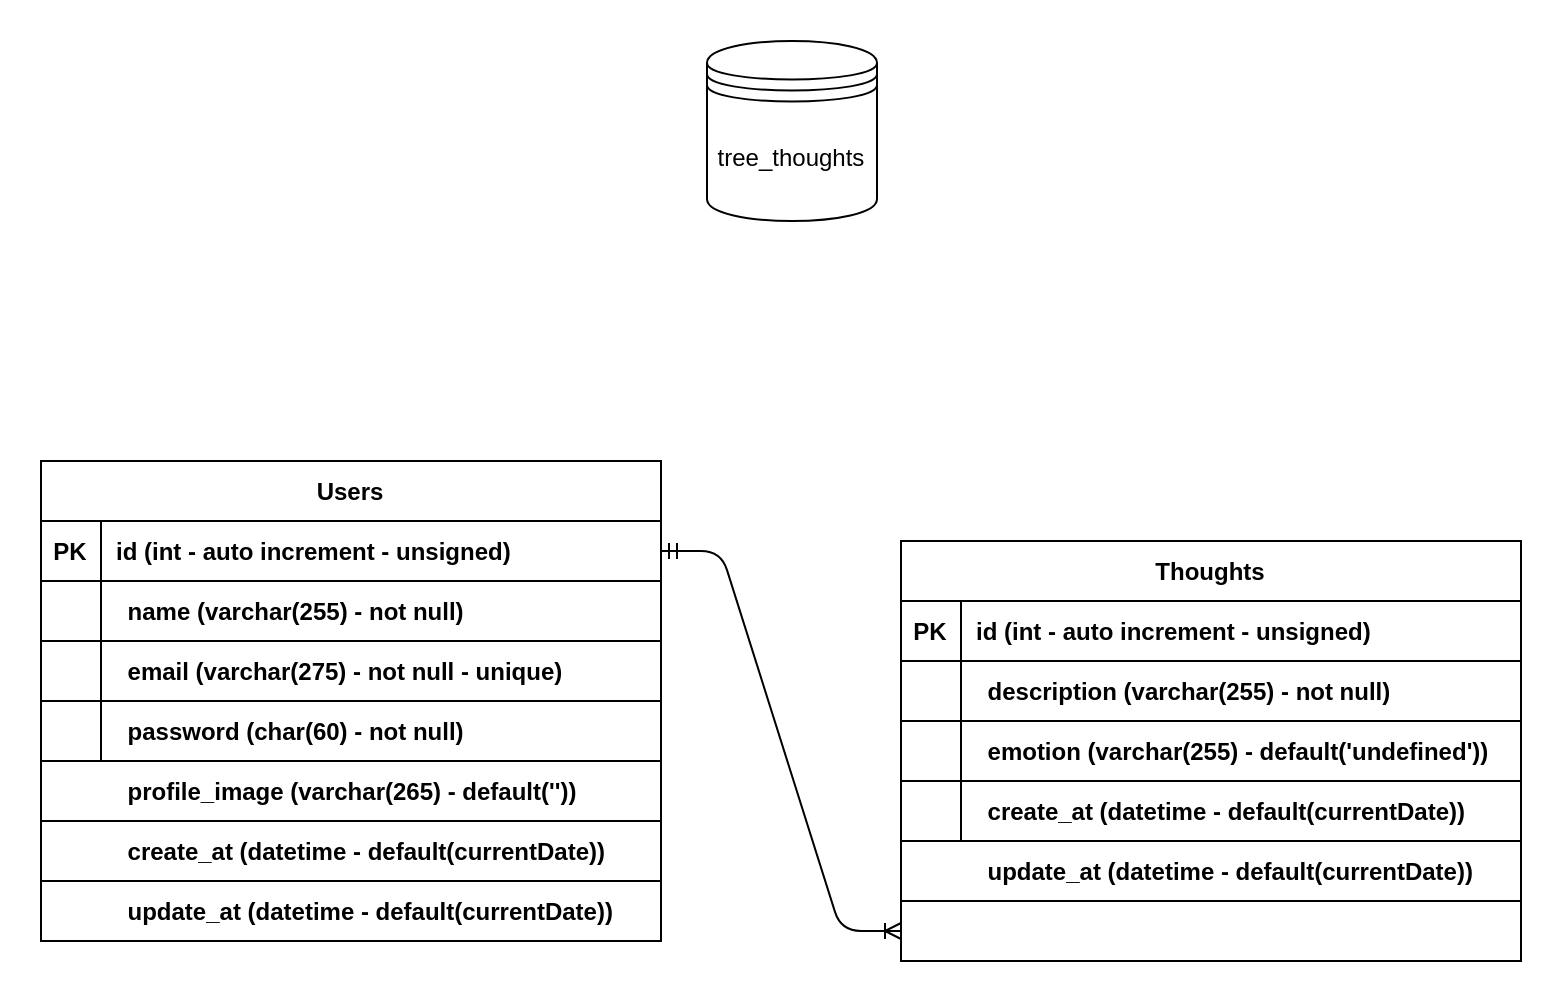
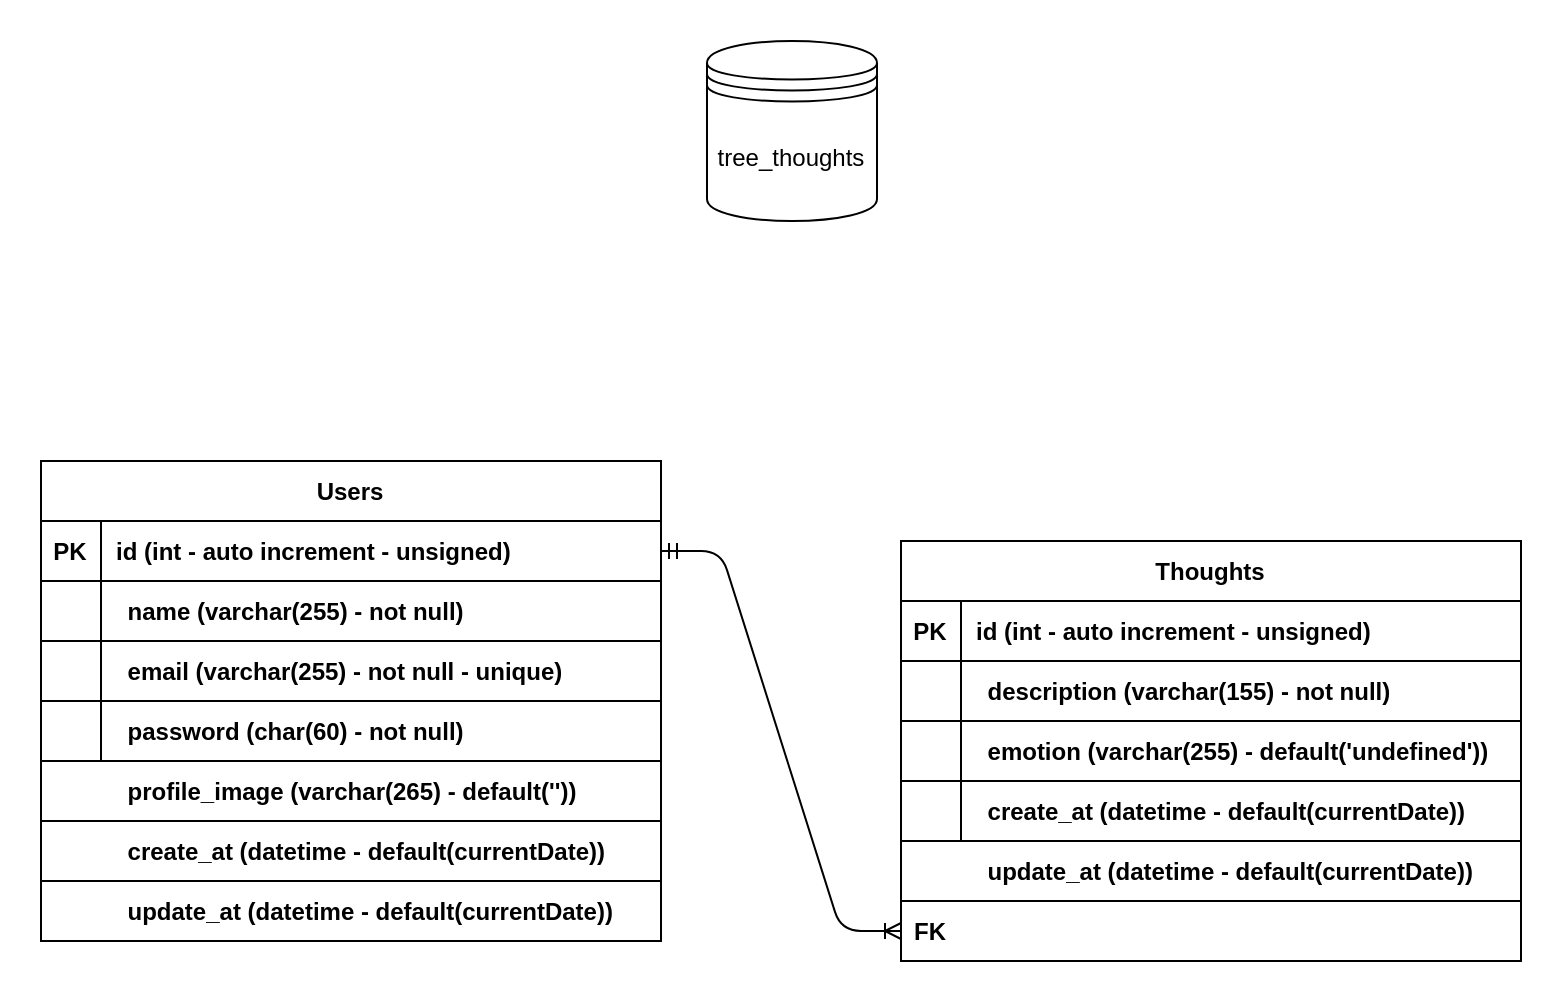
  <mxCell id="0" />
  <mxCell id="1" parent="0" />
  <mxCell id="2" value="tree_thoughts" style="shape=datastore;whiteSpace=wrap;html=1;" parent="1" vertex="1"><mxGeometry x="353" y="20" width="85" height="90" as="geometry" /></mxCell>
  <mxCell id="3" value="Users" style="shape=table;startSize=30;container=1;collapsible=1;childLayout=tableLayout;fixedRows=1;rowLines=0;fontStyle=1;align=center;resizeLast=1;" parent="1" vertex="1"><mxGeometry x="20" y="230" width="310" height="240" as="geometry" /></mxCell>
  <mxCell id="4" value="" style="shape=partialRectangle;collapsible=0;dropTarget=0;pointerEvents=0;fillColor=none;top=0;left=0;bottom=1;right=0;points=[[0,0.5],[1,0.5]];portConstraint=eastwest;" parent="3" vertex="1"><mxGeometry y="30" width="310" height="30" as="geometry" /></mxCell>
  <mxCell id="5" value="PK" style="shape=partialRectangle;connectable=0;fillColor=none;top=0;left=0;bottom=0;right=0;fontStyle=1;overflow=hidden;" parent="4" vertex="1"><mxGeometry width="30" height="30" as="geometry" /></mxCell>
  <mxCell id="6" value="id (int - auto increment - unsigned)" style="shape=partialRectangle;connectable=0;fillColor=none;top=0;left=0;bottom=0;right=0;align=left;spacingLeft=6;fontStyle=1;overflow=hidden;" parent="4" vertex="1"><mxGeometry x="30" width="280" height="30" as="geometry" /></mxCell>
  <mxCell id="7" value="" style="shape=partialRectangle;collapsible=0;dropTarget=0;pointerEvents=0;fillColor=none;top=0;left=0;bottom=0;right=0;points=[[0,0.5],[1,0.5]];portConstraint=eastwest;" parent="3" vertex="1"><mxGeometry y="60" width="310" height="30" as="geometry" /></mxCell>
  <mxCell id="8" value="" style="shape=partialRectangle;connectable=0;fillColor=none;top=0;left=0;bottom=0;right=0;editable=1;overflow=hidden;" parent="7" vertex="1"><mxGeometry width="30" height="30" as="geometry" /></mxCell>
  <mxCell id="9" value="" style="shape=partialRectangle;connectable=0;fillColor=none;top=0;left=0;bottom=0;right=0;align=left;spacingLeft=6;overflow=hidden;" parent="7" vertex="1"><mxGeometry x="30" width="280" height="30" as="geometry" /></mxCell>
  <mxCell id="10" value="" style="shape=partialRectangle;collapsible=0;dropTarget=0;pointerEvents=0;fillColor=none;top=0;left=0;bottom=0;right=0;points=[[0,0.5],[1,0.5]];portConstraint=eastwest;" parent="3" vertex="1"><mxGeometry y="90" width="310" height="30" as="geometry" /></mxCell>
  <mxCell id="11" value="" style="shape=partialRectangle;connectable=0;fillColor=none;top=0;left=0;bottom=0;right=0;editable=1;overflow=hidden;" parent="10" vertex="1"><mxGeometry width="30" height="30" as="geometry" /></mxCell>
  <mxCell id="12" value="" style="shape=partialRectangle;connectable=0;fillColor=none;top=0;left=0;bottom=0;right=0;align=left;spacingLeft=6;overflow=hidden;" parent="10" vertex="1"><mxGeometry x="30" width="280" height="30" as="geometry" /></mxCell>
  <mxCell id="13" value="" style="shape=partialRectangle;collapsible=0;dropTarget=0;pointerEvents=0;fillColor=none;top=0;left=0;bottom=0;right=0;points=[[0,0.5],[1,0.5]];portConstraint=eastwest;" parent="3" vertex="1"><mxGeometry y="120" width="310" height="30" as="geometry" /></mxCell>
  <mxCell id="14" value="" style="shape=partialRectangle;connectable=0;fillColor=none;top=0;left=0;bottom=0;right=0;editable=1;overflow=hidden;" parent="13" vertex="1"><mxGeometry width="30" height="30" as="geometry" /></mxCell>
  <mxCell id="15" value="" style="shape=partialRectangle;connectable=0;fillColor=none;top=0;left=0;bottom=0;right=0;align=left;spacingLeft=6;overflow=hidden;" parent="13" vertex="1"><mxGeometry x="30" width="280" height="30" as="geometry" /></mxCell>
  <mxCell id="16" value="" style="shape=partialRectangle;collapsible=0;dropTarget=0;pointerEvents=0;fillColor=none;top=0;left=0;bottom=1;right=0;points=[[0,0.5],[1,0.5]];portConstraint=eastwest;" parent="1" vertex="1"><mxGeometry x="20" y="290" width="310" height="30" as="geometry" /></mxCell>
  <mxCell id="17" value="" style="shape=partialRectangle;connectable=0;fillColor=none;top=0;left=0;bottom=0;right=0;fontStyle=1;overflow=hidden;" parent="16" vertex="1"><mxGeometry width="51.667" height="30" as="geometry" /></mxCell>
  <mxCell id="18" value="name (varchar(255) - not null)" style="shape=partialRectangle;connectable=0;fillColor=none;top=0;left=0;bottom=0;right=0;align=left;spacingLeft=6;fontStyle=1;overflow=hidden;" parent="16" vertex="1"><mxGeometry x="35.769" width="274.231" height="30" as="geometry" /></mxCell>
  <mxCell id="19" value="" style="shape=partialRectangle;collapsible=0;dropTarget=0;pointerEvents=0;fillColor=none;top=0;left=0;bottom=1;right=0;points=[[0,0.5],[1,0.5]];portConstraint=eastwest;" parent="1" vertex="1"><mxGeometry x="20" y="320" width="310" height="30" as="geometry" /></mxCell>
  <mxCell id="20" value="" style="shape=partialRectangle;connectable=0;fillColor=none;top=0;left=0;bottom=0;right=0;fontStyle=1;overflow=hidden;" parent="19" vertex="1"><mxGeometry width="51.667" height="30" as="geometry" /></mxCell>
- <mxCell id="21" value="email (varchar(275) - not null - unique)" style="shape=partialRectangle;connectable=0;fillColor=none;top=0;left=0;bottom=0;right=0;align=left;spacingLeft=6;fontStyle=1;overflow=hidden;" parent="19" vertex="1"><mxGeometry x="35.769" width="274.231" height="30" as="geometry" /></mxCell>
+ <mxCell id="21" value="email (varchar(255) - not null - unique)" style="shape=partialRectangle;connectable=0;fillColor=none;top=0;left=0;bottom=0;right=0;align=left;spacingLeft=6;fontStyle=1;overflow=hidden;" parent="19" vertex="1"><mxGeometry x="35.769" width="274.231" height="30" as="geometry" /></mxCell>
  <mxCell id="22" value="" style="shape=partialRectangle;collapsible=0;dropTarget=0;pointerEvents=0;fillColor=none;top=0;left=0;bottom=1;right=0;points=[[0,0.5],[1,0.5]];portConstraint=eastwest;" parent="1" vertex="1"><mxGeometry x="20" y="350" width="310" height="30" as="geometry" /></mxCell>
  <mxCell id="23" value="" style="shape=partialRectangle;connectable=0;fillColor=none;top=0;left=0;bottom=0;right=0;fontStyle=1;overflow=hidden;" parent="22" vertex="1"><mxGeometry width="51.667" height="30" as="geometry" /></mxCell>
  <mxCell id="24" value="password (char(60) - not null)" style="shape=partialRectangle;connectable=0;fillColor=none;top=0;left=0;bottom=0;right=0;align=left;spacingLeft=6;fontStyle=1;overflow=hidden;" parent="22" vertex="1"><mxGeometry x="35.769" width="274.231" height="30" as="geometry" /></mxCell>
  <mxCell id="25" value="" style="shape=partialRectangle;collapsible=0;dropTarget=0;pointerEvents=0;fillColor=none;top=0;left=0;bottom=1;right=0;points=[[0,0.5],[1,0.5]];portConstraint=eastwest;" parent="1" vertex="1"><mxGeometry x="20" y="380" width="310" height="30" as="geometry" /></mxCell>
  <mxCell id="26" value="" style="shape=partialRectangle;connectable=0;fillColor=none;top=0;left=0;bottom=0;right=0;fontStyle=1;overflow=hidden;" parent="25" vertex="1"><mxGeometry width="51.667" height="30" as="geometry" /></mxCell>
  <mxCell id="27" value="profile_image (varchar(265) - default(''))" style="shape=partialRectangle;connectable=0;fillColor=none;top=0;left=0;bottom=0;right=0;align=left;spacingLeft=6;fontStyle=1;overflow=hidden;" parent="25" vertex="1"><mxGeometry x="35.769" width="274.231" height="30" as="geometry" /></mxCell>
  <mxCell id="28" value="Thoughts" style="shape=table;startSize=30;container=1;collapsible=1;childLayout=tableLayout;fixedRows=1;rowLines=0;fontStyle=1;align=center;resizeLast=1;" parent="1" vertex="1"><mxGeometry x="450" y="270" width="310" height="210" as="geometry" /></mxCell>
  <mxCell id="29" value="" style="shape=partialRectangle;collapsible=0;dropTarget=0;pointerEvents=0;fillColor=none;top=0;left=0;bottom=1;right=0;points=[[0,0.5],[1,0.5]];portConstraint=eastwest;" parent="28" vertex="1"><mxGeometry y="30" width="310" height="30" as="geometry" /></mxCell>
  <mxCell id="30" value="PK" style="shape=partialRectangle;connectable=0;fillColor=none;top=0;left=0;bottom=0;right=0;fontStyle=1;overflow=hidden;" parent="29" vertex="1"><mxGeometry width="30" height="30" as="geometry" /></mxCell>
  <mxCell id="31" value="id (int - auto increment - unsigned)" style="shape=partialRectangle;connectable=0;fillColor=none;top=0;left=0;bottom=0;right=0;align=left;spacingLeft=6;fontStyle=1;overflow=hidden;" parent="29" vertex="1"><mxGeometry x="30" width="280" height="30" as="geometry" /></mxCell>
  <mxCell id="32" value="" style="shape=partialRectangle;collapsible=0;dropTarget=0;pointerEvents=0;fillColor=none;top=0;left=0;bottom=0;right=0;points=[[0,0.5],[1,0.5]];portConstraint=eastwest;" parent="28" vertex="1"><mxGeometry y="60" width="310" height="30" as="geometry" /></mxCell>
  <mxCell id="33" value="" style="shape=partialRectangle;connectable=0;fillColor=none;top=0;left=0;bottom=0;right=0;editable=1;overflow=hidden;" parent="32" vertex="1"><mxGeometry width="30" height="30" as="geometry" /></mxCell>
  <mxCell id="34" value="" style="shape=partialRectangle;connectable=0;fillColor=none;top=0;left=0;bottom=0;right=0;align=left;spacingLeft=6;overflow=hidden;" parent="32" vertex="1"><mxGeometry x="30" width="280" height="30" as="geometry" /></mxCell>
  <mxCell id="35" value="" style="shape=partialRectangle;collapsible=0;dropTarget=0;pointerEvents=0;fillColor=none;top=0;left=0;bottom=0;right=0;points=[[0,0.5],[1,0.5]];portConstraint=eastwest;" parent="28" vertex="1"><mxGeometry y="90" width="310" height="30" as="geometry" /></mxCell>
  <mxCell id="36" value="" style="shape=partialRectangle;connectable=0;fillColor=none;top=0;left=0;bottom=0;right=0;editable=1;overflow=hidden;" parent="35" vertex="1"><mxGeometry width="30" height="30" as="geometry" /></mxCell>
  <mxCell id="37" value="" style="shape=partialRectangle;connectable=0;fillColor=none;top=0;left=0;bottom=0;right=0;align=left;spacingLeft=6;overflow=hidden;" parent="35" vertex="1"><mxGeometry x="30" width="280" height="30" as="geometry" /></mxCell>
  <mxCell id="38" value="" style="shape=partialRectangle;collapsible=0;dropTarget=0;pointerEvents=0;fillColor=none;top=0;left=0;bottom=0;right=0;points=[[0,0.5],[1,0.5]];portConstraint=eastwest;" parent="28" vertex="1"><mxGeometry y="120" width="310" height="30" as="geometry" /></mxCell>
  <mxCell id="39" value="" style="shape=partialRectangle;connectable=0;fillColor=none;top=0;left=0;bottom=0;right=0;editable=1;overflow=hidden;" parent="38" vertex="1"><mxGeometry width="30" height="30" as="geometry" /></mxCell>
  <mxCell id="40" value="" style="shape=partialRectangle;connectable=0;fillColor=none;top=0;left=0;bottom=0;right=0;align=left;spacingLeft=6;overflow=hidden;" parent="38" vertex="1"><mxGeometry x="30" width="280" height="30" as="geometry" /></mxCell>
  <mxCell id="41" value="" style="shape=partialRectangle;collapsible=0;dropTarget=0;pointerEvents=0;fillColor=none;top=0;left=0;bottom=1;right=0;points=[[0,0.5],[1,0.5]];portConstraint=eastwest;" parent="1" vertex="1"><mxGeometry x="450" y="330" width="310" height="30" as="geometry" /></mxCell>
  <mxCell id="42" value="" style="shape=partialRectangle;connectable=0;fillColor=none;top=0;left=0;bottom=0;right=0;fontStyle=1;overflow=hidden;" parent="41" vertex="1"><mxGeometry width="51.667" height="30" as="geometry" /></mxCell>
- <mxCell id="43" value="description (varchar(255) - not null)" style="shape=partialRectangle;connectable=0;fillColor=none;top=0;left=0;bottom=0;right=0;align=left;spacingLeft=6;fontStyle=1;overflow=hidden;" parent="41" vertex="1"><mxGeometry x="35.769" width="274.231" height="30" as="geometry" /></mxCell>
+ <mxCell id="43" value="description (varchar(155) - not null)" style="shape=partialRectangle;connectable=0;fillColor=none;top=0;left=0;bottom=0;right=0;align=left;spacingLeft=6;fontStyle=1;overflow=hidden;" parent="41" vertex="1"><mxGeometry x="35.769" width="274.231" height="30" as="geometry" /></mxCell>
  <mxCell id="44" value="" style="shape=partialRectangle;collapsible=0;dropTarget=0;pointerEvents=0;fillColor=none;top=0;left=0;bottom=1;right=0;points=[[0,0.5],[1,0.5]];portConstraint=eastwest;" parent="1" vertex="1"><mxGeometry x="450" y="390" width="310" height="30" as="geometry" /></mxCell>
  <mxCell id="45" value="" style="shape=partialRectangle;connectable=0;fillColor=none;top=0;left=0;bottom=0;right=0;fontStyle=1;overflow=hidden;" parent="44" vertex="1"><mxGeometry width="51.667" height="30" as="geometry" /></mxCell>
  <mxCell id="46" value="create_at (datetime - default(currentDate))" style="shape=partialRectangle;connectable=0;fillColor=none;top=0;left=0;bottom=0;right=0;align=left;spacingLeft=6;fontStyle=1;overflow=hidden;" parent="44" vertex="1"><mxGeometry x="35.769" width="274.231" height="30" as="geometry" /></mxCell>
  <mxCell id="47" value="" style="shape=partialRectangle;collapsible=0;dropTarget=0;pointerEvents=0;fillColor=none;top=0;left=0;bottom=1;right=0;points=[[0,0.5],[1,0.5]];portConstraint=eastwest;" parent="1" vertex="1"><mxGeometry x="450" y="360" width="310" height="30" as="geometry" /></mxCell>
  <mxCell id="48" value="" style="shape=partialRectangle;connectable=0;fillColor=none;top=0;left=0;bottom=0;right=0;fontStyle=1;overflow=hidden;" parent="47" vertex="1"><mxGeometry width="51.667" height="30" as="geometry" /></mxCell>
  <mxCell id="49" value="emotion (varchar(255) - default('undefined'))" style="shape=partialRectangle;connectable=0;fillColor=none;top=0;left=0;bottom=0;right=0;align=left;spacingLeft=6;fontStyle=1;overflow=hidden;" parent="47" vertex="1"><mxGeometry x="35.769" width="274.231" height="30" as="geometry" /></mxCell>
  <mxCell id="50" value="" style="shape=partialRectangle;collapsible=0;dropTarget=0;pointerEvents=0;fillColor=none;top=0;left=0;bottom=1;right=0;points=[[0,0.5],[1,0.5]];portConstraint=eastwest;" parent="1" vertex="1"><mxGeometry x="20" y="410" width="310" height="30" as="geometry" /></mxCell>
  <mxCell id="51" value="" style="shape=partialRectangle;connectable=0;fillColor=none;top=0;left=0;bottom=0;right=0;fontStyle=1;overflow=hidden;" parent="50" vertex="1"><mxGeometry width="51.667" height="30" as="geometry" /></mxCell>
  <mxCell id="52" value="create_at (datetime - default(currentDate))" style="shape=partialRectangle;connectable=0;fillColor=none;top=0;left=0;bottom=0;right=0;align=left;spacingLeft=6;fontStyle=1;overflow=hidden;" parent="50" vertex="1"><mxGeometry x="35.769" width="274.231" height="30" as="geometry" /></mxCell>
  <mxCell id="53" value="" style="shape=partialRectangle;collapsible=0;dropTarget=0;pointerEvents=0;fillColor=none;top=0;left=0;bottom=1;right=0;points=[[0,0.5],[1,0.5]];portConstraint=eastwest;" parent="1" vertex="1"><mxGeometry x="20" y="440" width="310" height="30" as="geometry" /></mxCell>
  <mxCell id="54" value="" style="shape=partialRectangle;connectable=0;fillColor=none;top=0;left=0;bottom=0;right=0;fontStyle=1;overflow=hidden;" parent="53" vertex="1"><mxGeometry width="51.667" height="30" as="geometry" /></mxCell>
  <mxCell id="55" value="update_at (datetime - default(currentDate))" style="shape=partialRectangle;connectable=0;fillColor=none;top=0;left=0;bottom=0;right=0;align=left;spacingLeft=6;fontStyle=1;overflow=hidden;" parent="53" vertex="1"><mxGeometry x="35.769" width="274.231" height="30" as="geometry" /></mxCell>
  <mxCell id="56" value="" style="shape=partialRectangle;collapsible=0;dropTarget=0;pointerEvents=0;fillColor=none;top=0;left=0;bottom=1;right=0;points=[[0,0.5],[1,0.5]];portConstraint=eastwest;" parent="1" vertex="1"><mxGeometry x="450" y="420" width="310" height="30" as="geometry" /></mxCell>
  <mxCell id="57" value="" style="shape=partialRectangle;connectable=0;fillColor=none;top=0;left=0;bottom=0;right=0;fontStyle=1;overflow=hidden;" parent="56" vertex="1"><mxGeometry width="51.667" height="30" as="geometry" /></mxCell>
  <mxCell id="58" value="update_at (datetime - default(currentDate))" style="shape=partialRectangle;connectable=0;fillColor=none;top=0;left=0;bottom=0;right=0;align=left;spacingLeft=6;fontStyle=1;overflow=hidden;" parent="56" vertex="1"><mxGeometry x="35.769" width="274.231" height="30" as="geometry" /></mxCell>
  <mxCell id="59" value="" style="shape=partialRectangle;collapsible=0;dropTarget=0;pointerEvents=0;fillColor=none;top=0;left=0;bottom=1;right=0;points=[[0,0.5],[1,0.5]];portConstraint=eastwest;" parent="1" vertex="1"><mxGeometry x="450" y="450" width="310" height="30" as="geometry" /></mxCell>
+ <mxCell id="60" value="FK" style="shape=partialRectangle;connectable=0;fillColor=none;top=0;left=0;bottom=0;right=0;fontStyle=1;overflow=hidden;" parent="59" vertex="1"><mxGeometry width="30" height="30" as="geometry" /></mxCell>
  <mxCell id="61" value="" style="edgeStyle=entityRelationEdgeStyle;fontSize=12;html=1;endArrow=ERoneToMany;startArrow=ERmandOne;exitX=1;exitY=0.5;exitDx=0;exitDy=0;entryX=0;entryY=0.5;entryDx=0;entryDy=0;" parent="1" source="4" target="59" edge="1"><mxGeometry width="100" height="100" relative="1" as="geometry"><mxPoint x="350" y="390" as="sourcePoint" /><mxPoint x="450" y="290" as="targetPoint" /></mxGeometry></mxCell>
